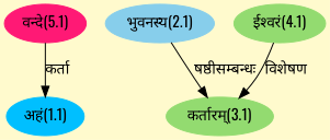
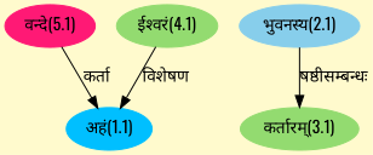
  digraph {
    bgcolor=lemonchiffon1
    compound=true
    fontname=Oswald
    rankdir=BT
    node [color="#93DB70" fontname=Oswald style=filled]
    edge [dir=back fontname=Oswald]
    n1 [color="#00BFFF" label="अहं(1.1)"]
    n2 [color="#FF1975" label="वन्दे(5.1)"]
    n3 [color="#87CEEB" label="भुवनस्य(2.1)"]
    n4 [label="कर्तारम्(3.1)"]
    n5 [label="ईश्वरं(4.1)"]
    n1 -> n2 [label="कर्ता"]
    n4 -> n3 [label="षष्ठीसम्बन्धः"]
-   n4 -> n5 [label="विशेषण"]
+   n1 -> n5 [label="विशेषण"]
  }
